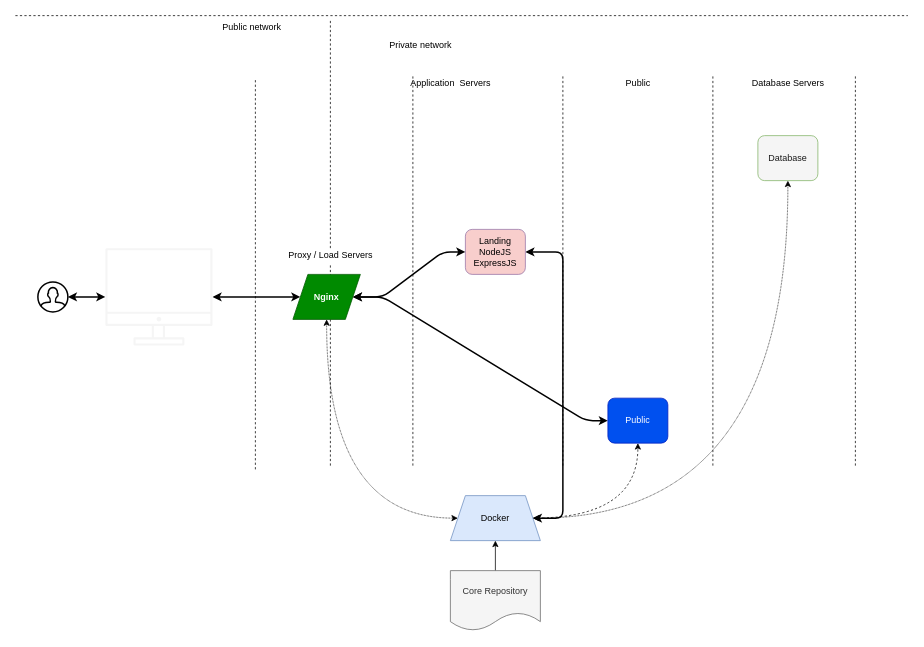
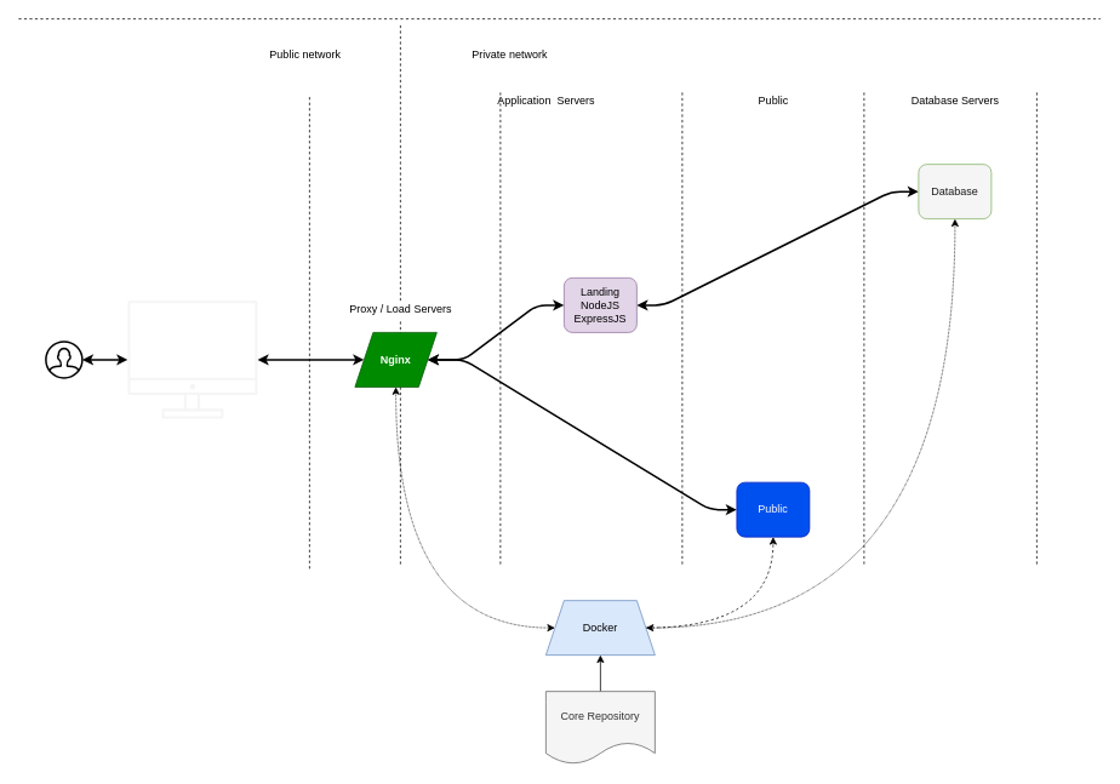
  <mxCell id="0" />
  <mxCell id="1" parent="0" />
  <mxCell id="2" value="" style="endArrow=none;dashed=1;html=1;startArrow=none;" edge="1" parent="1" target="33"><mxGeometry width="50" height="50" relative="1" as="geometry"><mxPoint x="440" y="620" as="sourcePoint" /><mxPoint x="440" y="25" as="targetPoint" /></mxGeometry></mxCell>
  <mxCell id="3" style="edgeStyle=orthogonalEdgeStyle;curved=1;html=1;dashed=1;dashPattern=1 1;fontColor=#FFFFFF;startArrow=classic;startFill=1;strokeWidth=1;" parent="1" source="27" target="31" edge="1"><mxGeometry relative="1" as="geometry" /></mxCell>
  <mxCell id="4" style="edgeStyle=orthogonalEdgeStyle;curved=1;html=1;entryX=0.5;entryY=1;entryDx=0;entryDy=0;dashed=1;dashPattern=1 1;fontColor=#FFFFFF;startArrow=classic;startFill=1;strokeWidth=1;" parent="1" source="27" target="21" edge="1"><mxGeometry relative="1" as="geometry" /></mxCell>
  <mxCell id="5" style="edgeStyle=entityRelationEdgeStyle;html=1;startArrow=classic;startFill=1;strokeWidth=2;" parent="1" source="6" target="8" edge="1"><mxGeometry relative="1" as="geometry" /></mxCell>
  <mxCell id="6" value="" style="html=1;verticalLabelPosition=bottom;align=center;labelBackgroundColor=#ffffff;verticalAlign=top;strokeWidth=2;shadow=0;dashed=0;shape=mxgraph.ios7.icons.user;" parent="1" vertex="1"><mxGeometry x="50" y="375" width="40" height="40" as="geometry" /></mxCell>
  <mxCell id="7" style="edgeStyle=entityRelationEdgeStyle;html=1;entryX=0;entryY=0.5;entryDx=0;entryDy=0;startArrow=classic;startFill=1;strokeWidth=2;" parent="1" source="8" target="31" edge="1"><mxGeometry relative="1" as="geometry" /></mxCell>
  <mxCell id="8" value="" style="sketch=0;outlineConnect=0;dashed=0;verticalLabelPosition=bottom;verticalAlign=top;align=center;html=1;fontSize=12;fontStyle=0;aspect=fixed;shape=mxgraph.aws4.illustration_desktop;pointerEvents=1;fillColor=#f5f5f5;fontColor=#333333;strokeColor=#666666;" parent="1" vertex="1"><mxGeometry x="140" y="330" width="142.86" height="130" as="geometry" /></mxCell>
- <mxCell id="9" value="Public network" style="text;html=1;align=center;verticalAlign=middle;resizable=0;points=[];autosize=1;strokeColor=none;fillColor=none;" parent="1" vertex="1"><mxGeometry x="290" y="25" width="90" height="20" as="geometry" /></mxCell>
+ <mxCell id="9" value="Public network" style="text;html=1;align=center;verticalAlign=middle;resizable=0;points=[];autosize=1;strokeColor=none;fillColor=none;" parent="1" vertex="1"><mxGeometry x="290" y="50" width="90" height="20" as="geometry" /></mxCell>
  <mxCell id="10" value="" style="endArrow=none;dashed=1;html=1;" parent="1" edge="1"><mxGeometry width="50" height="50" relative="1" as="geometry"><mxPoint x="340" y="625" as="sourcePoint" /><mxPoint x="340" y="105" as="targetPoint" /></mxGeometry></mxCell>
  <mxCell id="11" value="" style="endArrow=none;dashed=1;html=1;startArrow=none;" parent="1" edge="1" source="33"><mxGeometry width="50" height="50" relative="1" as="geometry"><mxPoint x="440" y="620" as="sourcePoint" /><mxPoint x="440" y="25" as="targetPoint" /></mxGeometry></mxCell>
  <mxCell id="12" value="" style="endArrow=none;dashed=1;html=1;" parent="1" edge="1"><mxGeometry width="50" height="50" relative="1" as="geometry"><mxPoint x="20" y="20" as="sourcePoint" /><mxPoint x="1210" y="20" as="targetPoint" /></mxGeometry></mxCell>
  <mxCell id="13" value="Private network" style="text;html=1;align=center;verticalAlign=middle;resizable=0;points=[];autosize=1;strokeColor=none;fillColor=none;" parent="1" vertex="1"><mxGeometry x="510" y="50" width="100" height="20" as="geometry" /></mxCell>
  <mxCell id="14" value="" style="endArrow=none;dashed=1;html=1;" parent="1" edge="1"><mxGeometry width="50" height="50" relative="1" as="geometry"><mxPoint x="550" y="620" as="sourcePoint" /><mxPoint x="550" y="100" as="targetPoint" /></mxGeometry></mxCell>
  <mxCell id="15" style="edgeStyle=entityRelationEdgeStyle;html=1;entryX=0;entryY=0.5;entryDx=0;entryDy=0;startArrow=classic;startFill=1;strokeWidth=2;" parent="1" source="31" target="23" edge="1"><mxGeometry relative="1" as="geometry" /></mxCell>
- <mxCell id="16" style="edgeStyle=entityRelationEdgeStyle;html=1;fontColor=#FFFFFF;startArrow=classic;startFill=1;strokeWidth=2;exitX=1;exitY=0.5;exitDx=0;exitDy=0;" parent="1" target="27" edge="1" source="17"><mxGeometry relative="1" as="geometry"><mxPoint x="810" y="330" as="sourcePoint" /></mxGeometry></mxCell>
- <mxCell id="17" value="Landing&lt;br&gt;NodeJS&lt;br&gt;ExpressJS" style="rounded=1;whiteSpace=wrap;html=1;fillColor=#f8cecc;strokeColor=#9673a6;fontColor=#000000;" parent="1" vertex="1"><mxGeometry x="620" y="305" width="80" height="60" as="geometry" /></mxCell>
+ <mxCell id="16" style="edgeStyle=entityRelationEdgeStyle;html=1;entryX=0;entryY=0.5;entryDx=0;entryDy=0;fontColor=#FFFFFF;startArrow=classic;startFill=1;strokeWidth=2;exitX=1;exitY=0.5;exitDx=0;exitDy=0;" parent="1" target="21" edge="1" source="17"><mxGeometry relative="1" as="geometry"><mxPoint x="810" y="330" as="sourcePoint" /></mxGeometry></mxCell>
+ <mxCell id="17" value="Landing&lt;br&gt;NodeJS&lt;br&gt;ExpressJS" style="rounded=1;whiteSpace=wrap;html=1;fillColor=#e1d5e7;strokeColor=#9673a6;fontColor=#000000;" parent="1" vertex="1"><mxGeometry x="620" y="305" width="80" height="60" as="geometry" /></mxCell>
  <mxCell id="18" value="Application&amp;nbsp; Servers" style="text;html=1;align=center;verticalAlign=middle;resizable=0;points=[];autosize=1;strokeColor=none;fillColor=none;" parent="1" vertex="1"><mxGeometry x="540" y="100" width="120" height="20" as="geometry" /></mxCell>
  <mxCell id="19" value="" style="endArrow=none;dashed=1;html=1;" parent="1" edge="1"><mxGeometry width="50" height="50" relative="1" as="geometry"><mxPoint x="750" y="620" as="sourcePoint" /><mxPoint x="750" y="100" as="targetPoint" /></mxGeometry></mxCell>
  <mxCell id="20" value="Database Servers" style="text;html=1;align=center;verticalAlign=middle;resizable=0;points=[];autosize=1;strokeColor=none;fillColor=none;" parent="1" vertex="1"><mxGeometry x="995" y="100" width="110" height="20" as="geometry" /></mxCell>
  <mxCell id="21" value="Database" style="rounded=1;whiteSpace=wrap;html=1;fillColor=#f5f5f5;strokeColor=#82b366;fontColor=#191919;" parent="1" vertex="1"><mxGeometry x="1010" y="180" width="80" height="60" as="geometry" /></mxCell>
  <mxCell id="22" value="" style="endArrow=none;dashed=1;html=1;" parent="1" edge="1"><mxGeometry width="50" height="50" relative="1" as="geometry"><mxPoint x="950" y="620" as="sourcePoint" /><mxPoint x="950" y="100" as="targetPoint" /></mxGeometry></mxCell>
  <mxCell id="23" value="Public" style="rounded=1;whiteSpace=wrap;html=1;fillColor=#0050ef;fontColor=#ffffff;strokeColor=#001DBC;" parent="1" vertex="1"><mxGeometry x="810" y="530" width="80" height="60" as="geometry" /></mxCell>
  <mxCell id="24" value="Public" style="text;html=1;align=center;verticalAlign=middle;resizable=0;points=[];autosize=1;strokeColor=none;fillColor=none;" parent="1" vertex="1"><mxGeometry x="825" y="100" width="50" height="20" as="geometry" /></mxCell>
  <mxCell id="25" value="" style="endArrow=none;dashed=1;html=1;" parent="1" edge="1"><mxGeometry width="50" height="50" relative="1" as="geometry"><mxPoint x="1140" y="620" as="sourcePoint" /><mxPoint x="1140" y="100" as="targetPoint" /></mxGeometry></mxCell>
  <mxCell id="26" style="edgeStyle=orthogonalEdgeStyle;html=1;entryX=0.5;entryY=1;entryDx=0;entryDy=0;curved=1;dashed=1;" edge="1" parent="1" source="27" target="23"><mxGeometry relative="1" as="geometry" /></mxCell>
  <mxCell id="27" value="Docker" style="shape=trapezoid;perimeter=trapezoidPerimeter;whiteSpace=wrap;html=1;fixedSize=1;fillColor=#dae8fc;strokeColor=#6c8ebf;fontColor=#000000;" parent="1" vertex="1"><mxGeometry x="600" y="660" width="120" height="60" as="geometry" /></mxCell>
  <mxCell id="28" style="edgeStyle=none;html=1;entryX=0.5;entryY=1;entryDx=0;entryDy=0;" parent="1" source="29" target="27" edge="1"><mxGeometry relative="1" as="geometry" /></mxCell>
  <mxCell id="29" value="Core Repository" style="shape=document;whiteSpace=wrap;html=1;boundedLbl=1;fontColor=#333333;fillColor=#f5f5f5;strokeColor=#666666;" parent="1" vertex="1"><mxGeometry x="600" y="760" width="120" height="80" as="geometry" /></mxCell>
  <mxCell id="30" style="edgeStyle=entityRelationEdgeStyle;html=1;entryX=0;entryY=0.5;entryDx=0;entryDy=0;startArrow=classic;startFill=1;strokeWidth=2;" parent="1" source="31" target="17" edge="1"><mxGeometry relative="1" as="geometry" /></mxCell>
  <mxCell id="31" value="Nginx" style="shape=parallelogram;perimeter=parallelogramPerimeter;whiteSpace=wrap;html=1;fixedSize=1;fillColor=#008a00;fontColor=#ffffff;strokeColor=#005700;fontStyle=1" parent="1" vertex="1"><mxGeometry x="390" y="365" width="90" height="60" as="geometry" /></mxCell>
  <mxCell id="32" value="Desktop /&amp;nbsp; Responsive" style="text;html=1;align=center;verticalAlign=middle;resizable=0;points=[];autosize=1;strokeColor=none;fillColor=none;fontColor=#FFFFFF;" parent="1" vertex="1"><mxGeometry x="77.86" y="290" width="140" height="20" as="geometry" /></mxCell>
  <mxCell id="33" value="Proxy / Load Servers" style="text;html=1;align=center;verticalAlign=middle;resizable=0;points=[];autosize=1;strokeColor=none;fillColor=none;" parent="1" vertex="1"><mxGeometry x="370" y="330" width="140" height="20" as="geometry" /></mxCell>
